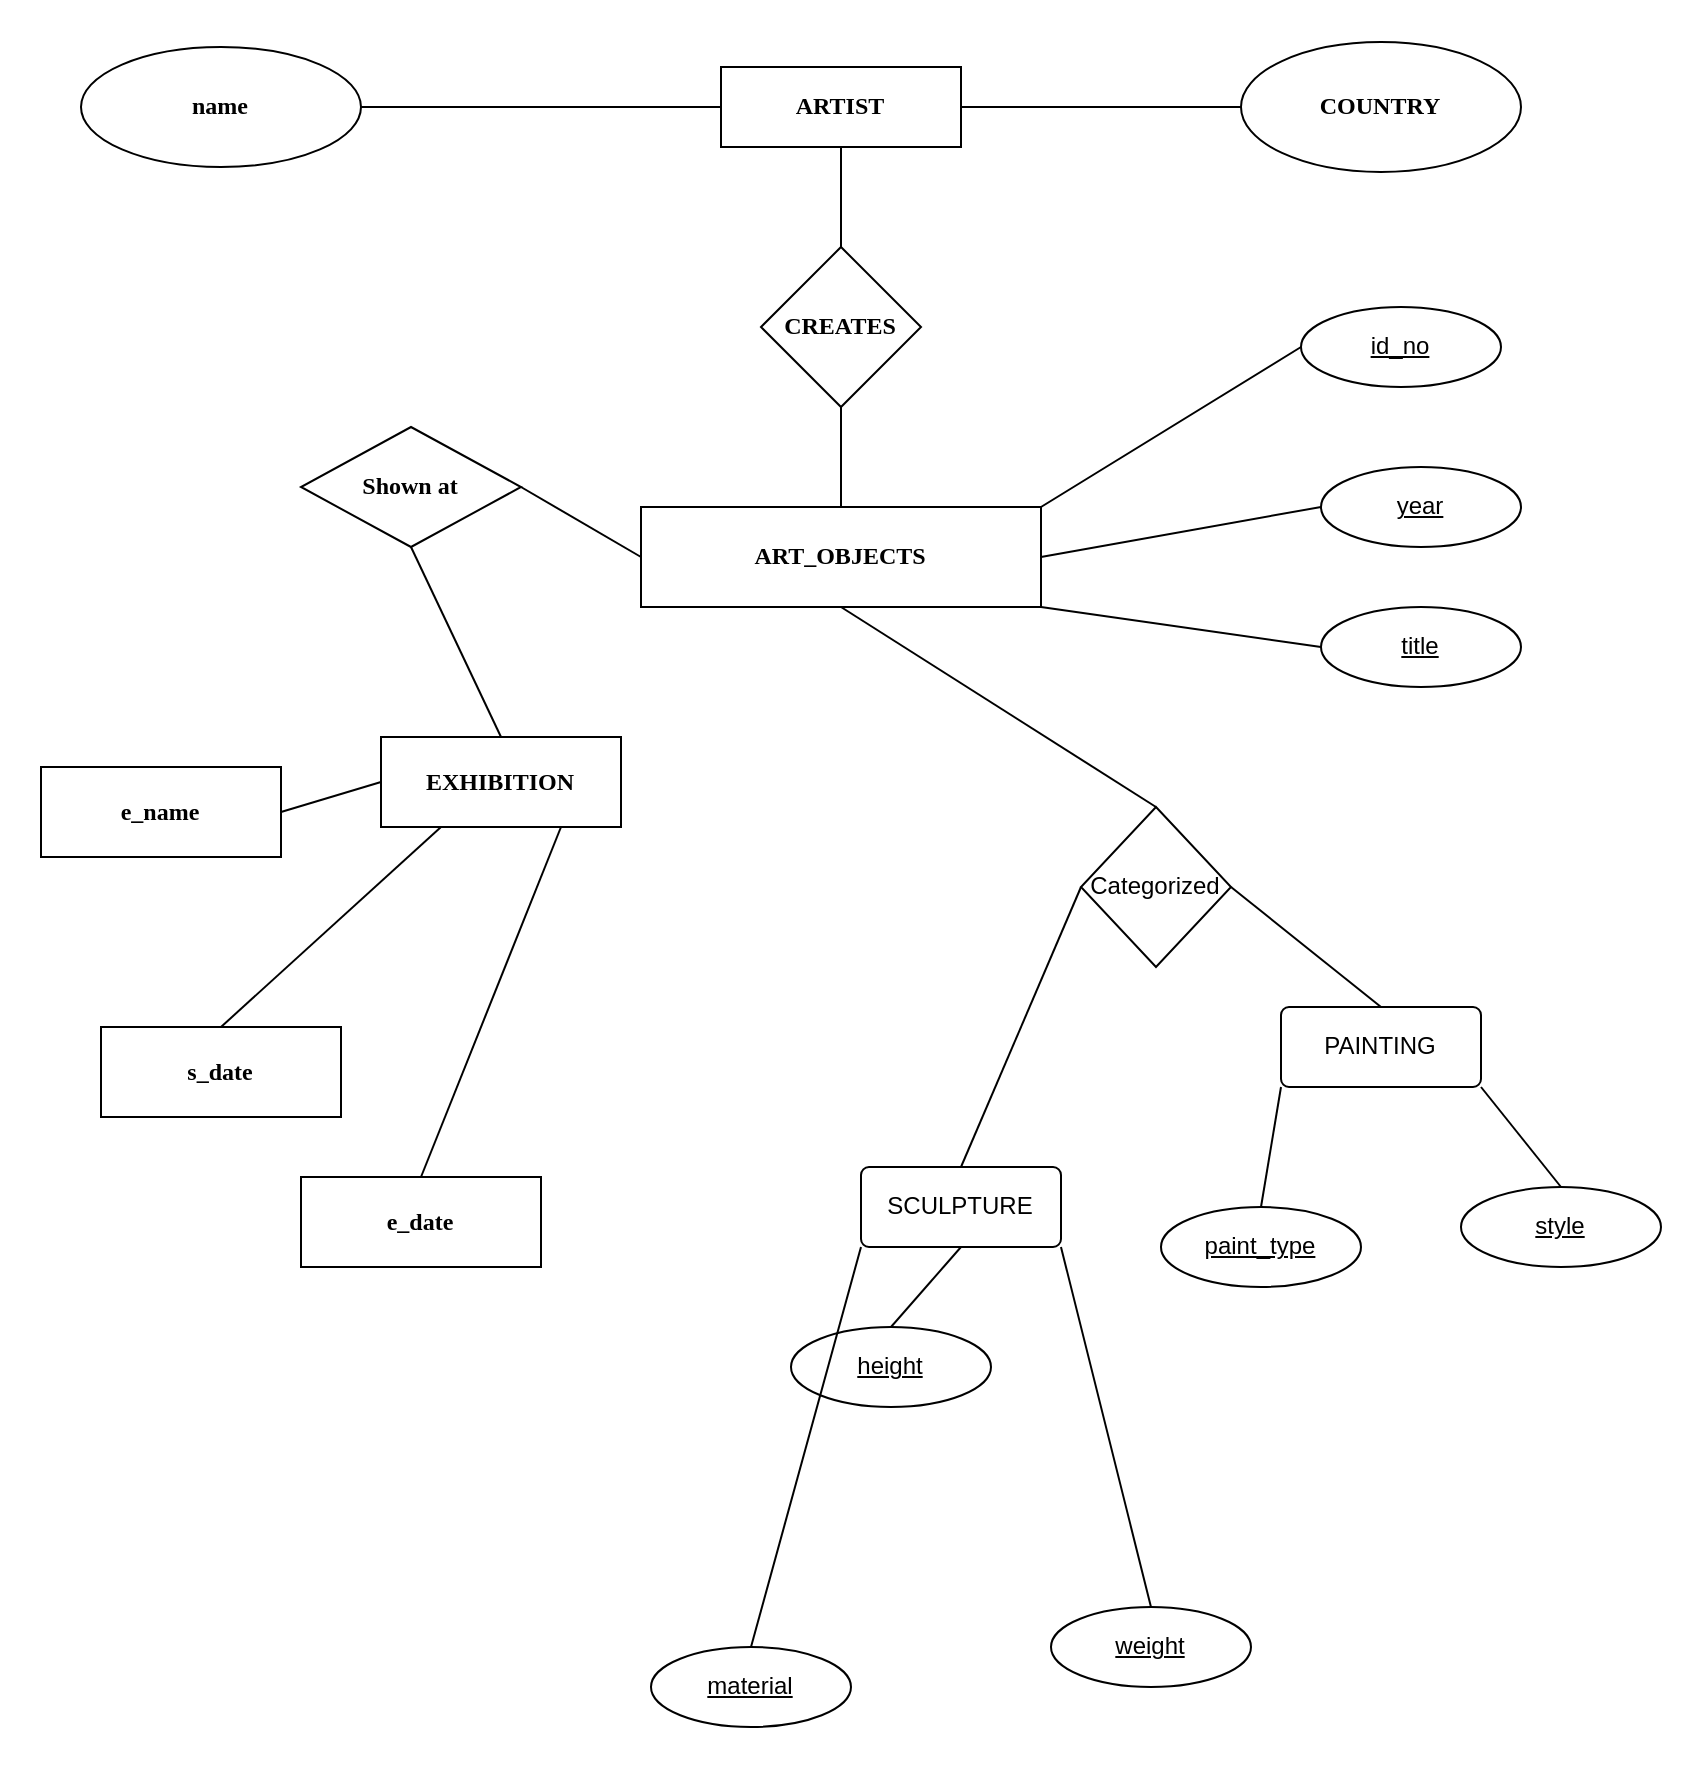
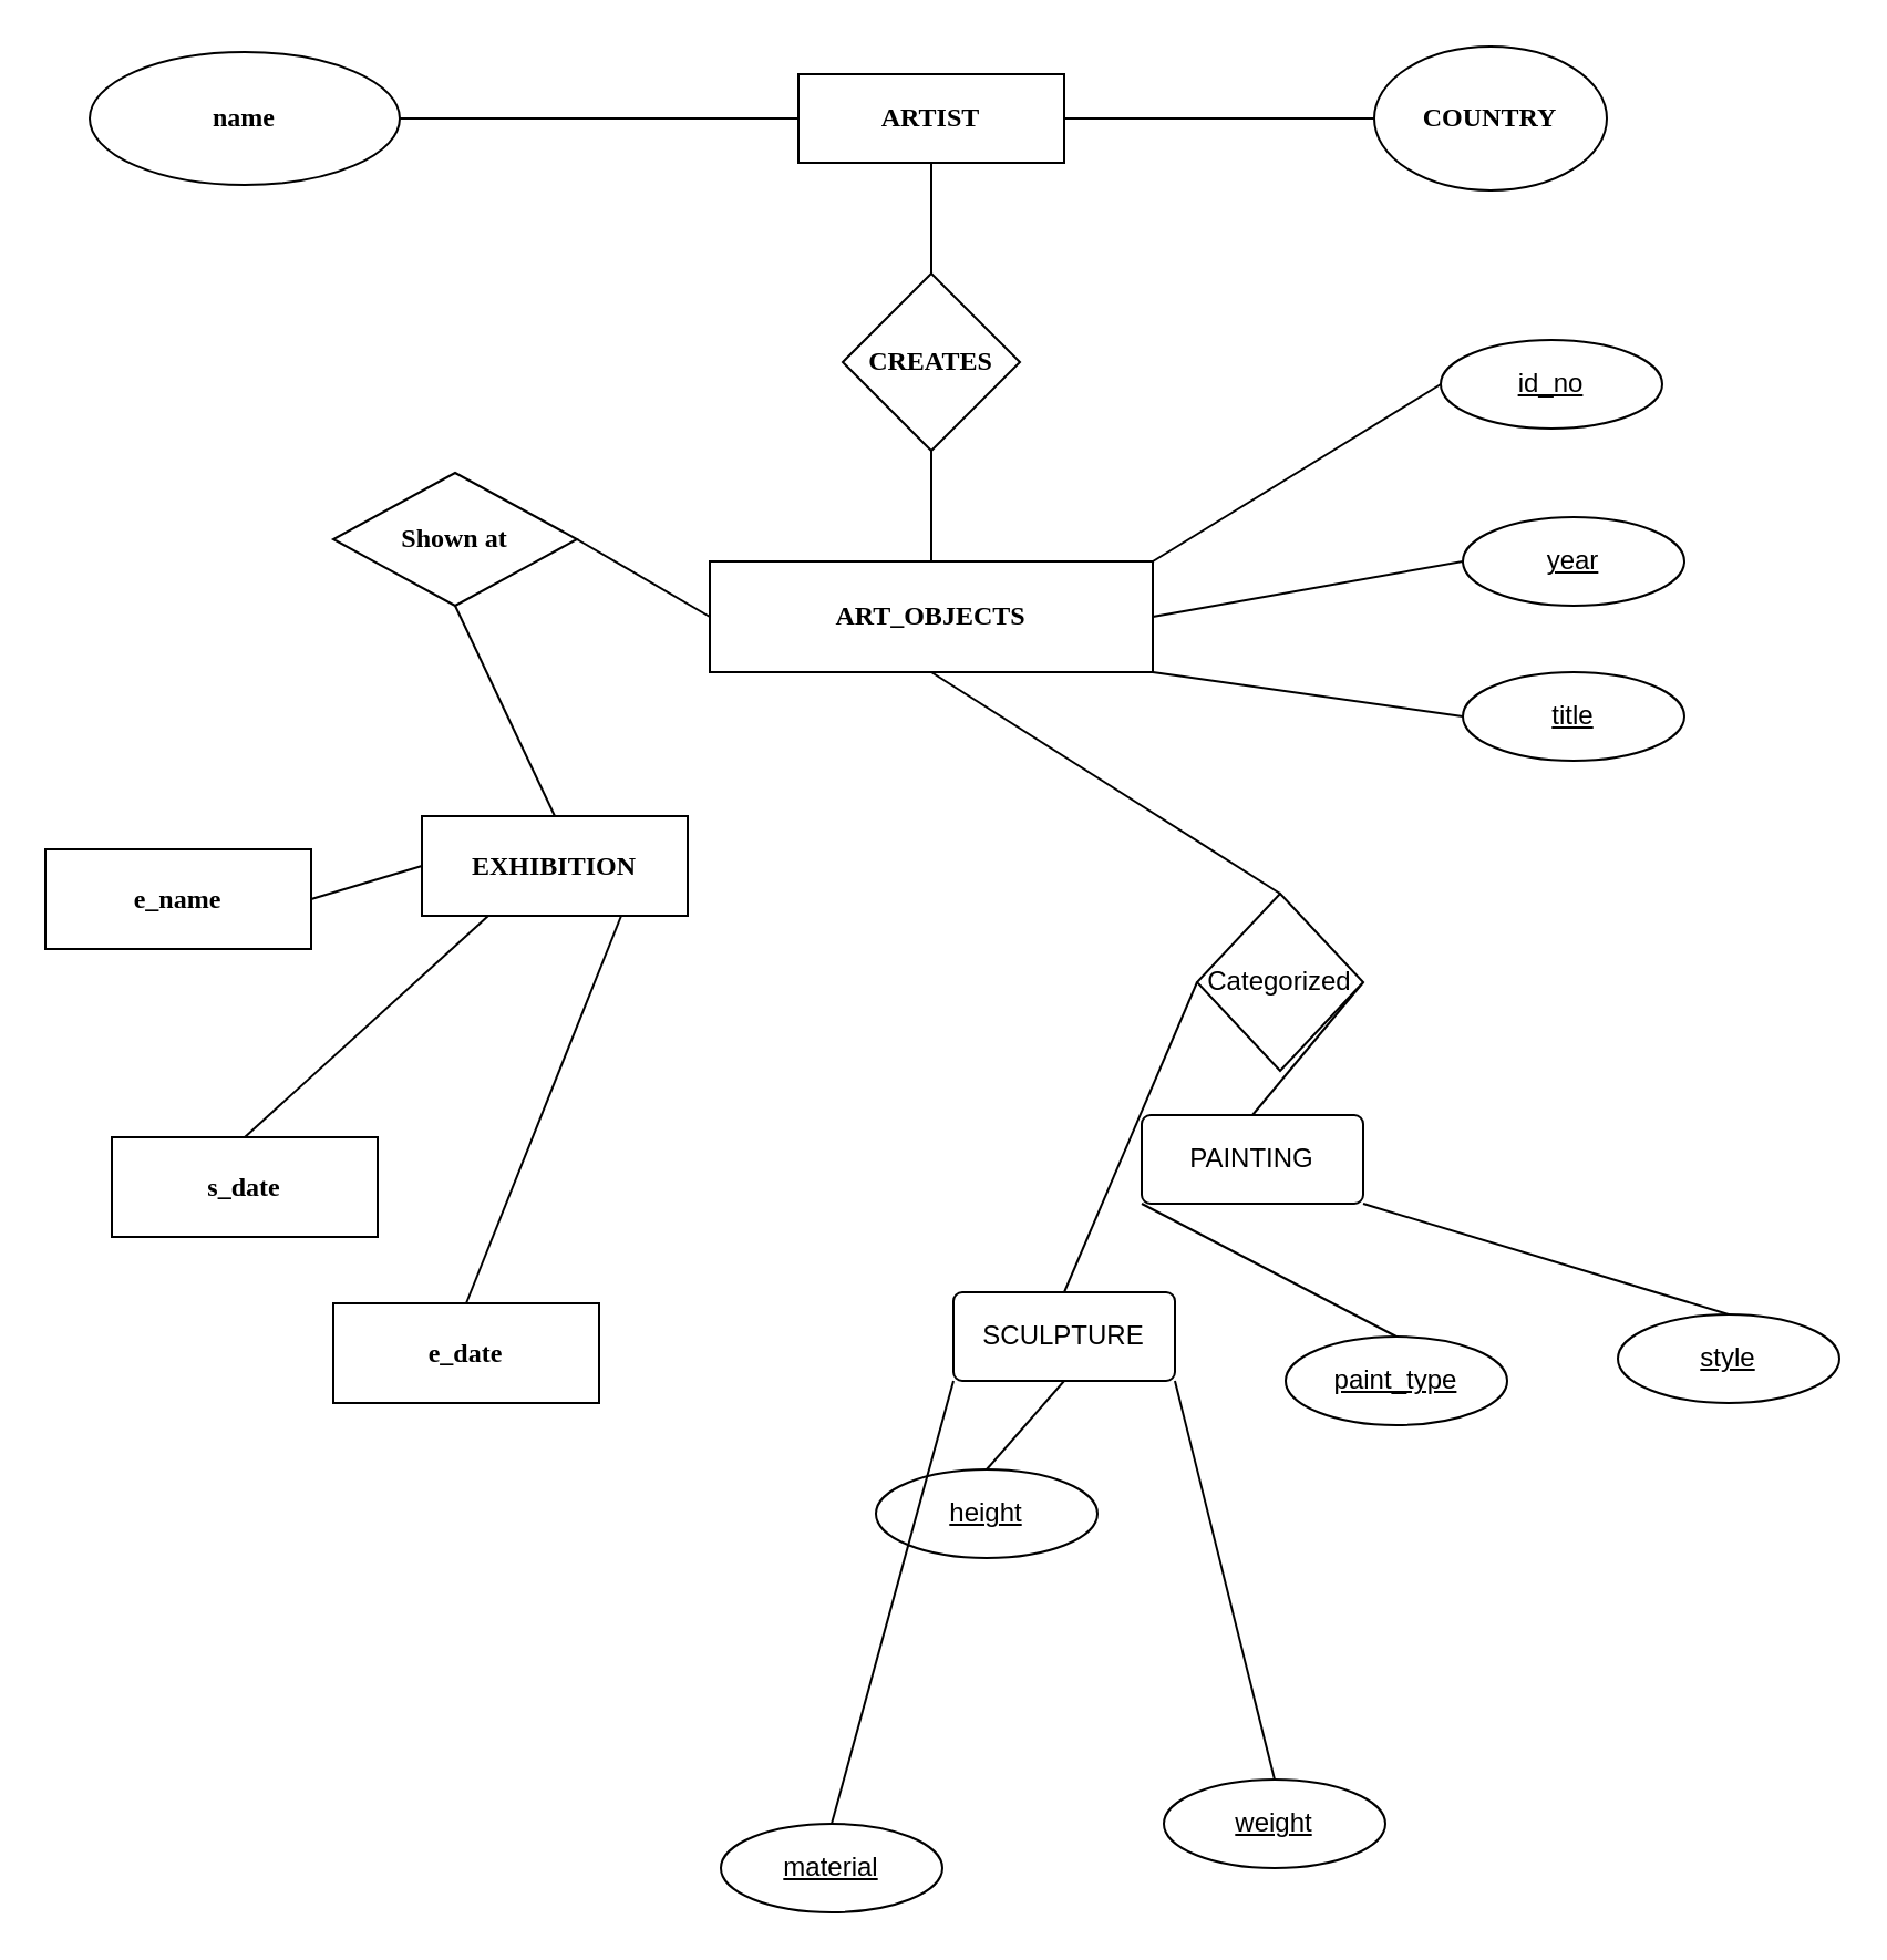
  <mxCell id="0" />
  <mxCell id="1" parent="0" />
  <mxCell id="2" value="&lt;div&gt;ARTIST&lt;/div&gt;" style="rounded=0;whiteSpace=wrap;html=1;fontStyle=1;fontFamily=Times New Roman;" vertex="1" parent="1"><mxGeometry x="360" y="33" width="120" height="40" as="geometry" /></mxCell>
  <mxCell id="3" value="name" style="ellipse;whiteSpace=wrap;html=1;fontFamily=Times New Roman;rounded=0;fontStyle=1;" vertex="1" parent="1"><mxGeometry x="40" y="23" width="140" height="60" as="geometry" /></mxCell>
- <mxCell id="4" value="COUNTRY" style="ellipse;whiteSpace=wrap;html=1;fontFamily=Times New Roman;rounded=0;fontStyle=1;" vertex="1" parent="1"><mxGeometry x="620" y="20.5" width="140" height="65" as="geometry" /></mxCell>
+ <mxCell id="4" value="COUNTRY" style="ellipse;whiteSpace=wrap;html=1;fontFamily=Times New Roman;rounded=0;fontStyle=1;" vertex="1" parent="1"><mxGeometry x="620" y="20.5" width="105" height="65" as="geometry" /></mxCell>
  <mxCell id="5" value="CREATES" style="rhombus;whiteSpace=wrap;html=1;fontFamily=Times New Roman;rounded=0;fontStyle=1;" vertex="1" parent="1"><mxGeometry x="380" y="123" width="80" height="80" as="geometry" /></mxCell>
  <mxCell id="6" value="ART_OBJECTS" style="whiteSpace=wrap;html=1;fontFamily=Times New Roman;rounded=0;fontStyle=1;" vertex="1" parent="1"><mxGeometry x="320" y="253" width="200" height="50" as="geometry" /></mxCell>
  <mxCell id="7" value="Shown at" style="rhombus;whiteSpace=wrap;html=1;fontFamily=Times New Roman;rounded=0;fontStyle=1;" vertex="1" parent="1"><mxGeometry x="150" y="213" width="110" height="60" as="geometry" /></mxCell>
  <mxCell id="8" value="EXHIBITION" style="whiteSpace=wrap;html=1;fontFamily=Times New Roman;rounded=0;fontStyle=1;" vertex="1" parent="1"><mxGeometry x="190" y="368" width="120" height="45" as="geometry" /></mxCell>
  <mxCell id="9" value="e_name" style="whiteSpace=wrap;html=1;fontFamily=Times New Roman;rounded=0;fontStyle=1;" vertex="1" parent="1"><mxGeometry x="20" y="383" width="120" height="45" as="geometry" /></mxCell>
  <mxCell id="10" value="s_date" style="whiteSpace=wrap;html=1;fontFamily=Times New Roman;rounded=0;fontStyle=1;" vertex="1" parent="1"><mxGeometry x="50" y="513" width="120" height="45" as="geometry" /></mxCell>
  <mxCell id="11" value="e_date" style="whiteSpace=wrap;html=1;fontFamily=Times New Roman;rounded=0;fontStyle=1;" vertex="1" parent="1"><mxGeometry x="150" y="588" width="120" height="45" as="geometry" /></mxCell>
  <mxCell id="12" value="title" style="ellipse;whiteSpace=wrap;html=1;align=center;fontStyle=4;" vertex="1" parent="1"><mxGeometry x="660" y="303" width="100" height="40" as="geometry" /></mxCell>
  <mxCell id="13" value="year" style="ellipse;whiteSpace=wrap;html=1;align=center;fontStyle=4;" vertex="1" parent="1"><mxGeometry x="660" y="233" width="100" height="40" as="geometry" /></mxCell>
  <mxCell id="14" value="id_no" style="ellipse;whiteSpace=wrap;html=1;align=center;fontStyle=4;" vertex="1" parent="1"><mxGeometry x="650" y="153" width="100" height="40" as="geometry" /></mxCell>
- <mxCell id="15" value="&lt;div&gt;PAINTING&lt;/div&gt;" style="rounded=1;arcSize=10;whiteSpace=wrap;html=1;align=center;" vertex="1" parent="1"><mxGeometry x="640" y="503" width="100" height="40" as="geometry" /></mxCell>
+ <mxCell id="15" value="&lt;div&gt;PAINTING&lt;/div&gt;" style="rounded=1;arcSize=10;whiteSpace=wrap;html=1;align=center;" vertex="1" parent="1"><mxGeometry x="515" y="503" width="100" height="40" as="geometry" /></mxCell>
  <mxCell id="16" value="SCULPTURE" style="rounded=1;arcSize=10;whiteSpace=wrap;html=1;align=center;" vertex="1" parent="1"><mxGeometry x="430" y="583" width="100" height="40" as="geometry" /></mxCell>
  <mxCell id="17" value="style" style="ellipse;whiteSpace=wrap;html=1;align=center;fontStyle=4;" vertex="1" parent="1"><mxGeometry x="730" y="593" width="100" height="40" as="geometry" /></mxCell>
  <mxCell id="18" value="paint_type" style="ellipse;whiteSpace=wrap;html=1;align=center;fontStyle=4;" vertex="1" parent="1"><mxGeometry x="580" y="603" width="100" height="40" as="geometry" /></mxCell>
  <mxCell id="19" value="weight" style="ellipse;whiteSpace=wrap;html=1;align=center;fontStyle=4;" vertex="1" parent="1"><mxGeometry x="525" y="803" width="100" height="40" as="geometry" /></mxCell>
  <mxCell id="20" value="height" style="ellipse;whiteSpace=wrap;html=1;align=center;fontStyle=4;" vertex="1" parent="1"><mxGeometry x="395" y="663" width="100" height="40" as="geometry" /></mxCell>
  <mxCell id="21" value="material" style="ellipse;whiteSpace=wrap;html=1;align=center;fontStyle=4;" vertex="1" parent="1"><mxGeometry x="325" y="823" width="100" height="40" as="geometry" /></mxCell>
  <mxCell id="22" value="" style="endArrow=none;html=1;rounded=0;entryX=0.5;entryY=1;entryDx=0;entryDy=0;exitX=0.5;exitY=0;exitDx=0;exitDy=0;" edge="1" parent="1" source="8" target="7"><mxGeometry width="50" height="50" relative="1" as="geometry"><mxPoint x="190" y="363" as="sourcePoint" /><mxPoint x="240" y="313" as="targetPoint" /></mxGeometry></mxCell>
  <mxCell id="23" value="" style="endArrow=none;html=1;rounded=0;entryX=0;entryY=0.5;entryDx=0;entryDy=0;exitX=1;exitY=0.5;exitDx=0;exitDy=0;" edge="1" parent="1" source="3" target="2"><mxGeometry width="50" height="50" relative="1" as="geometry"><mxPoint x="265" y="83" as="sourcePoint" /><mxPoint x="330" y="33" as="targetPoint" /></mxGeometry></mxCell>
  <mxCell id="24" value="" style="endArrow=none;html=1;rounded=0;exitX=0.5;exitY=0;exitDx=0;exitDy=0;entryX=0.5;entryY=1;entryDx=0;entryDy=0;" edge="1" parent="1" source="5" target="2"><mxGeometry width="50" height="50" relative="1" as="geometry"><mxPoint x="420" y="133" as="sourcePoint" /><mxPoint x="470" y="83" as="targetPoint" /></mxGeometry></mxCell>
  <mxCell id="25" value="" style="endArrow=none;html=1;rounded=0;entryX=0;entryY=0.5;entryDx=0;entryDy=0;exitX=1;exitY=0.5;exitDx=0;exitDy=0;" edge="1" parent="1" source="2" target="4"><mxGeometry width="50" height="50" relative="1" as="geometry"><mxPoint x="510" y="83" as="sourcePoint" /><mxPoint x="560" y="33" as="targetPoint" /></mxGeometry></mxCell>
  <mxCell id="26" value="" style="endArrow=none;html=1;rounded=0;entryX=0.5;entryY=0;entryDx=0;entryDy=0;exitX=0.5;exitY=1;exitDx=0;exitDy=0;" edge="1" parent="1" source="5" target="6"><mxGeometry width="50" height="50" relative="1" as="geometry"><mxPoint x="490" y="183" as="sourcePoint" /><mxPoint x="540" y="133" as="targetPoint" /></mxGeometry></mxCell>
  <mxCell id="27" value="" style="endArrow=none;html=1;rounded=0;entryX=0;entryY=0.5;entryDx=0;entryDy=0;exitX=1;exitY=0;exitDx=0;exitDy=0;" edge="1" parent="1" source="6" target="14"><mxGeometry width="50" height="50" relative="1" as="geometry"><mxPoint x="580" y="263" as="sourcePoint" /><mxPoint x="630" y="213" as="targetPoint" /></mxGeometry></mxCell>
  <mxCell id="28" value="" style="endArrow=none;html=1;rounded=0;entryX=0;entryY=0.5;entryDx=0;entryDy=0;exitX=1;exitY=0.5;exitDx=0;exitDy=0;" edge="1" parent="1" source="6" target="13"><mxGeometry width="50" height="50" relative="1" as="geometry"><mxPoint x="570" y="293" as="sourcePoint" /><mxPoint x="620" y="243" as="targetPoint" /></mxGeometry></mxCell>
  <mxCell id="29" value="" style="endArrow=none;html=1;rounded=0;entryX=0;entryY=0.5;entryDx=0;entryDy=0;exitX=1;exitY=1;exitDx=0;exitDy=0;" edge="1" parent="1" source="6" target="12"><mxGeometry width="50" height="50" relative="1" as="geometry"><mxPoint x="400" y="393" as="sourcePoint" /><mxPoint x="450" y="343" as="targetPoint" /></mxGeometry></mxCell>
  <mxCell id="30" value="" style="endArrow=none;html=1;rounded=0;entryX=0.5;entryY=1;entryDx=0;entryDy=0;exitX=0.5;exitY=0;exitDx=0;exitDy=0;" edge="1" parent="1" source="42" target="6"><mxGeometry width="50" height="50" relative="1" as="geometry"><mxPoint x="577.5" y="393" as="sourcePoint" /><mxPoint x="450" y="343" as="targetPoint" /></mxGeometry></mxCell>
  <mxCell id="31" value="" style="endArrow=none;html=1;rounded=0;entryX=0;entryY=0.5;entryDx=0;entryDy=0;exitX=1;exitY=0.5;exitDx=0;exitDy=0;" edge="1" parent="1" source="9" target="8"><mxGeometry width="50" height="50" relative="1" as="geometry"><mxPoint x="140" y="483" as="sourcePoint" /><mxPoint x="190" y="433" as="targetPoint" /></mxGeometry></mxCell>
  <mxCell id="32" value="" style="endArrow=none;html=1;rounded=0;entryX=0.25;entryY=1;entryDx=0;entryDy=0;exitX=0.5;exitY=0;exitDx=0;exitDy=0;" edge="1" parent="1" source="10" target="8"><mxGeometry width="50" height="50" relative="1" as="geometry"><mxPoint x="160" y="513" as="sourcePoint" /><mxPoint x="210" y="463" as="targetPoint" /></mxGeometry></mxCell>
  <mxCell id="33" value="" style="endArrow=none;html=1;rounded=0;entryX=0.75;entryY=1;entryDx=0;entryDy=0;exitX=0.5;exitY=0;exitDx=0;exitDy=0;" edge="1" parent="1" source="11" target="8"><mxGeometry width="50" height="50" relative="1" as="geometry"><mxPoint x="250" y="503" as="sourcePoint" /><mxPoint x="300" y="453" as="targetPoint" /></mxGeometry></mxCell>
  <mxCell id="34" value="" style="endArrow=none;html=1;rounded=0;entryX=0;entryY=0.5;entryDx=0;entryDy=0;exitX=0.5;exitY=0;exitDx=0;exitDy=0;" edge="1" parent="1" source="16" target="42"><mxGeometry width="50" height="50" relative="1" as="geometry"><mxPoint x="430" y="478" as="sourcePoint" /><mxPoint x="530" y="454.02" as="targetPoint" /></mxGeometry></mxCell>
  <mxCell id="35" value="" style="endArrow=none;html=1;rounded=0;entryX=1;entryY=0.5;entryDx=0;entryDy=0;exitX=0.5;exitY=0;exitDx=0;exitDy=0;" edge="1" parent="1" source="15" target="42"><mxGeometry width="50" height="50" relative="1" as="geometry"><mxPoint x="575" y="523" as="sourcePoint" /><mxPoint x="623.005" y="453" as="targetPoint" /></mxGeometry></mxCell>
  <mxCell id="36" value="" style="endArrow=none;html=1;rounded=0;entryX=0;entryY=1;entryDx=0;entryDy=0;exitX=0.5;exitY=0;exitDx=0;exitDy=0;" edge="1" parent="1" source="18" target="15"><mxGeometry width="50" height="50" relative="1" as="geometry"><mxPoint x="552.5" y="593" as="sourcePoint" /><mxPoint x="602.5" y="543" as="targetPoint" /></mxGeometry></mxCell>
  <mxCell id="37" value="" style="endArrow=none;html=1;rounded=0;entryX=1;entryY=1;entryDx=0;entryDy=0;exitX=0.5;exitY=0;exitDx=0;exitDy=0;" edge="1" parent="1" source="17" target="15"><mxGeometry width="50" height="50" relative="1" as="geometry"><mxPoint x="755" y="583" as="sourcePoint" /><mxPoint x="805" y="533" as="targetPoint" /></mxGeometry></mxCell>
  <mxCell id="38" value="" style="endArrow=none;html=1;rounded=0;entryX=0;entryY=1;entryDx=0;entryDy=0;exitX=0.5;exitY=0;exitDx=0;exitDy=0;" edge="1" parent="1" source="21" target="16"><mxGeometry width="50" height="50" relative="1" as="geometry"><mxPoint x="380" y="613" as="sourcePoint" /><mxPoint x="430" y="563" as="targetPoint" /></mxGeometry></mxCell>
  <mxCell id="39" value="" style="endArrow=none;html=1;rounded=0;entryX=0.5;entryY=1;entryDx=0;entryDy=0;exitX=0.5;exitY=0;exitDx=0;exitDy=0;" edge="1" parent="1" source="20" target="16"><mxGeometry width="50" height="50" relative="1" as="geometry"><mxPoint x="440" y="623" as="sourcePoint" /><mxPoint x="490" y="573" as="targetPoint" /></mxGeometry></mxCell>
  <mxCell id="40" value="" style="endArrow=none;html=1;rounded=0;entryX=1;entryY=1;entryDx=0;entryDy=0;exitX=0.5;exitY=0;exitDx=0;exitDy=0;" edge="1" parent="1" source="19" target="16"><mxGeometry width="50" height="50" relative="1" as="geometry"><mxPoint x="520" y="623" as="sourcePoint" /><mxPoint x="570" y="573" as="targetPoint" /></mxGeometry></mxCell>
  <mxCell id="41" value="" style="endArrow=none;html=1;rounded=0;exitX=1;exitY=0.5;exitDx=0;exitDy=0;entryX=0;entryY=0.5;entryDx=0;entryDy=0;" edge="1" parent="1" source="7" target="6"><mxGeometry width="50" height="50" relative="1" as="geometry"><mxPoint x="400" y="393" as="sourcePoint" /><mxPoint x="450" y="343" as="targetPoint" /></mxGeometry></mxCell>
  <mxCell id="42" value="Categorized" style="rhombus;whiteSpace=wrap;html=1;" vertex="1" parent="1"><mxGeometry x="540" y="403" width="75" height="80" as="geometry" /></mxCell>
